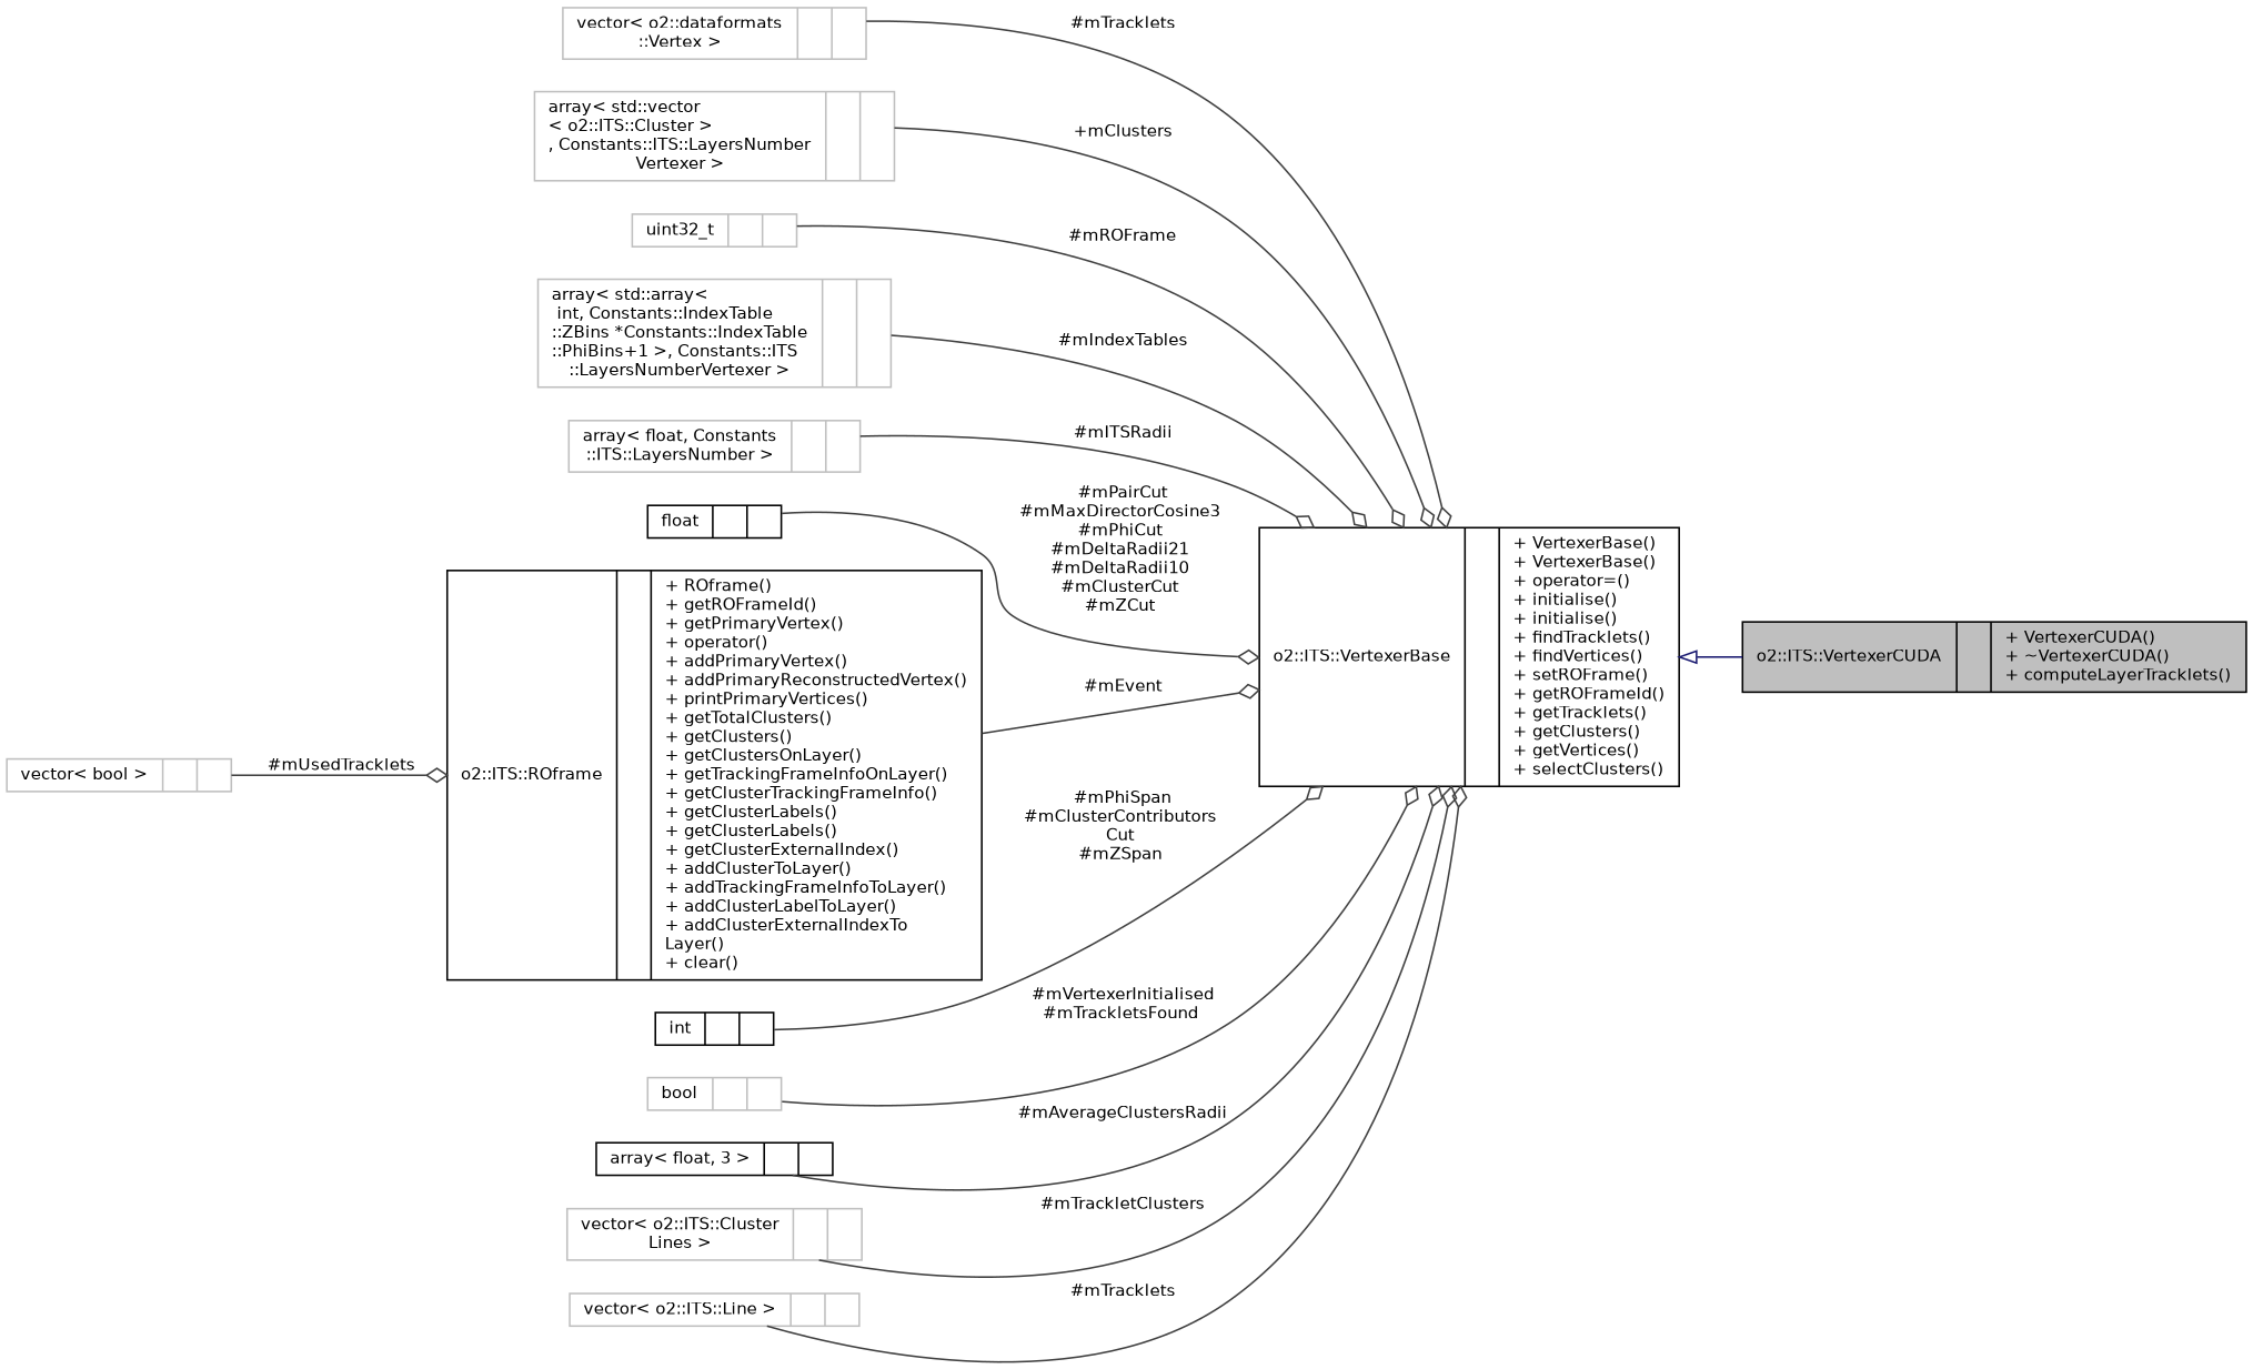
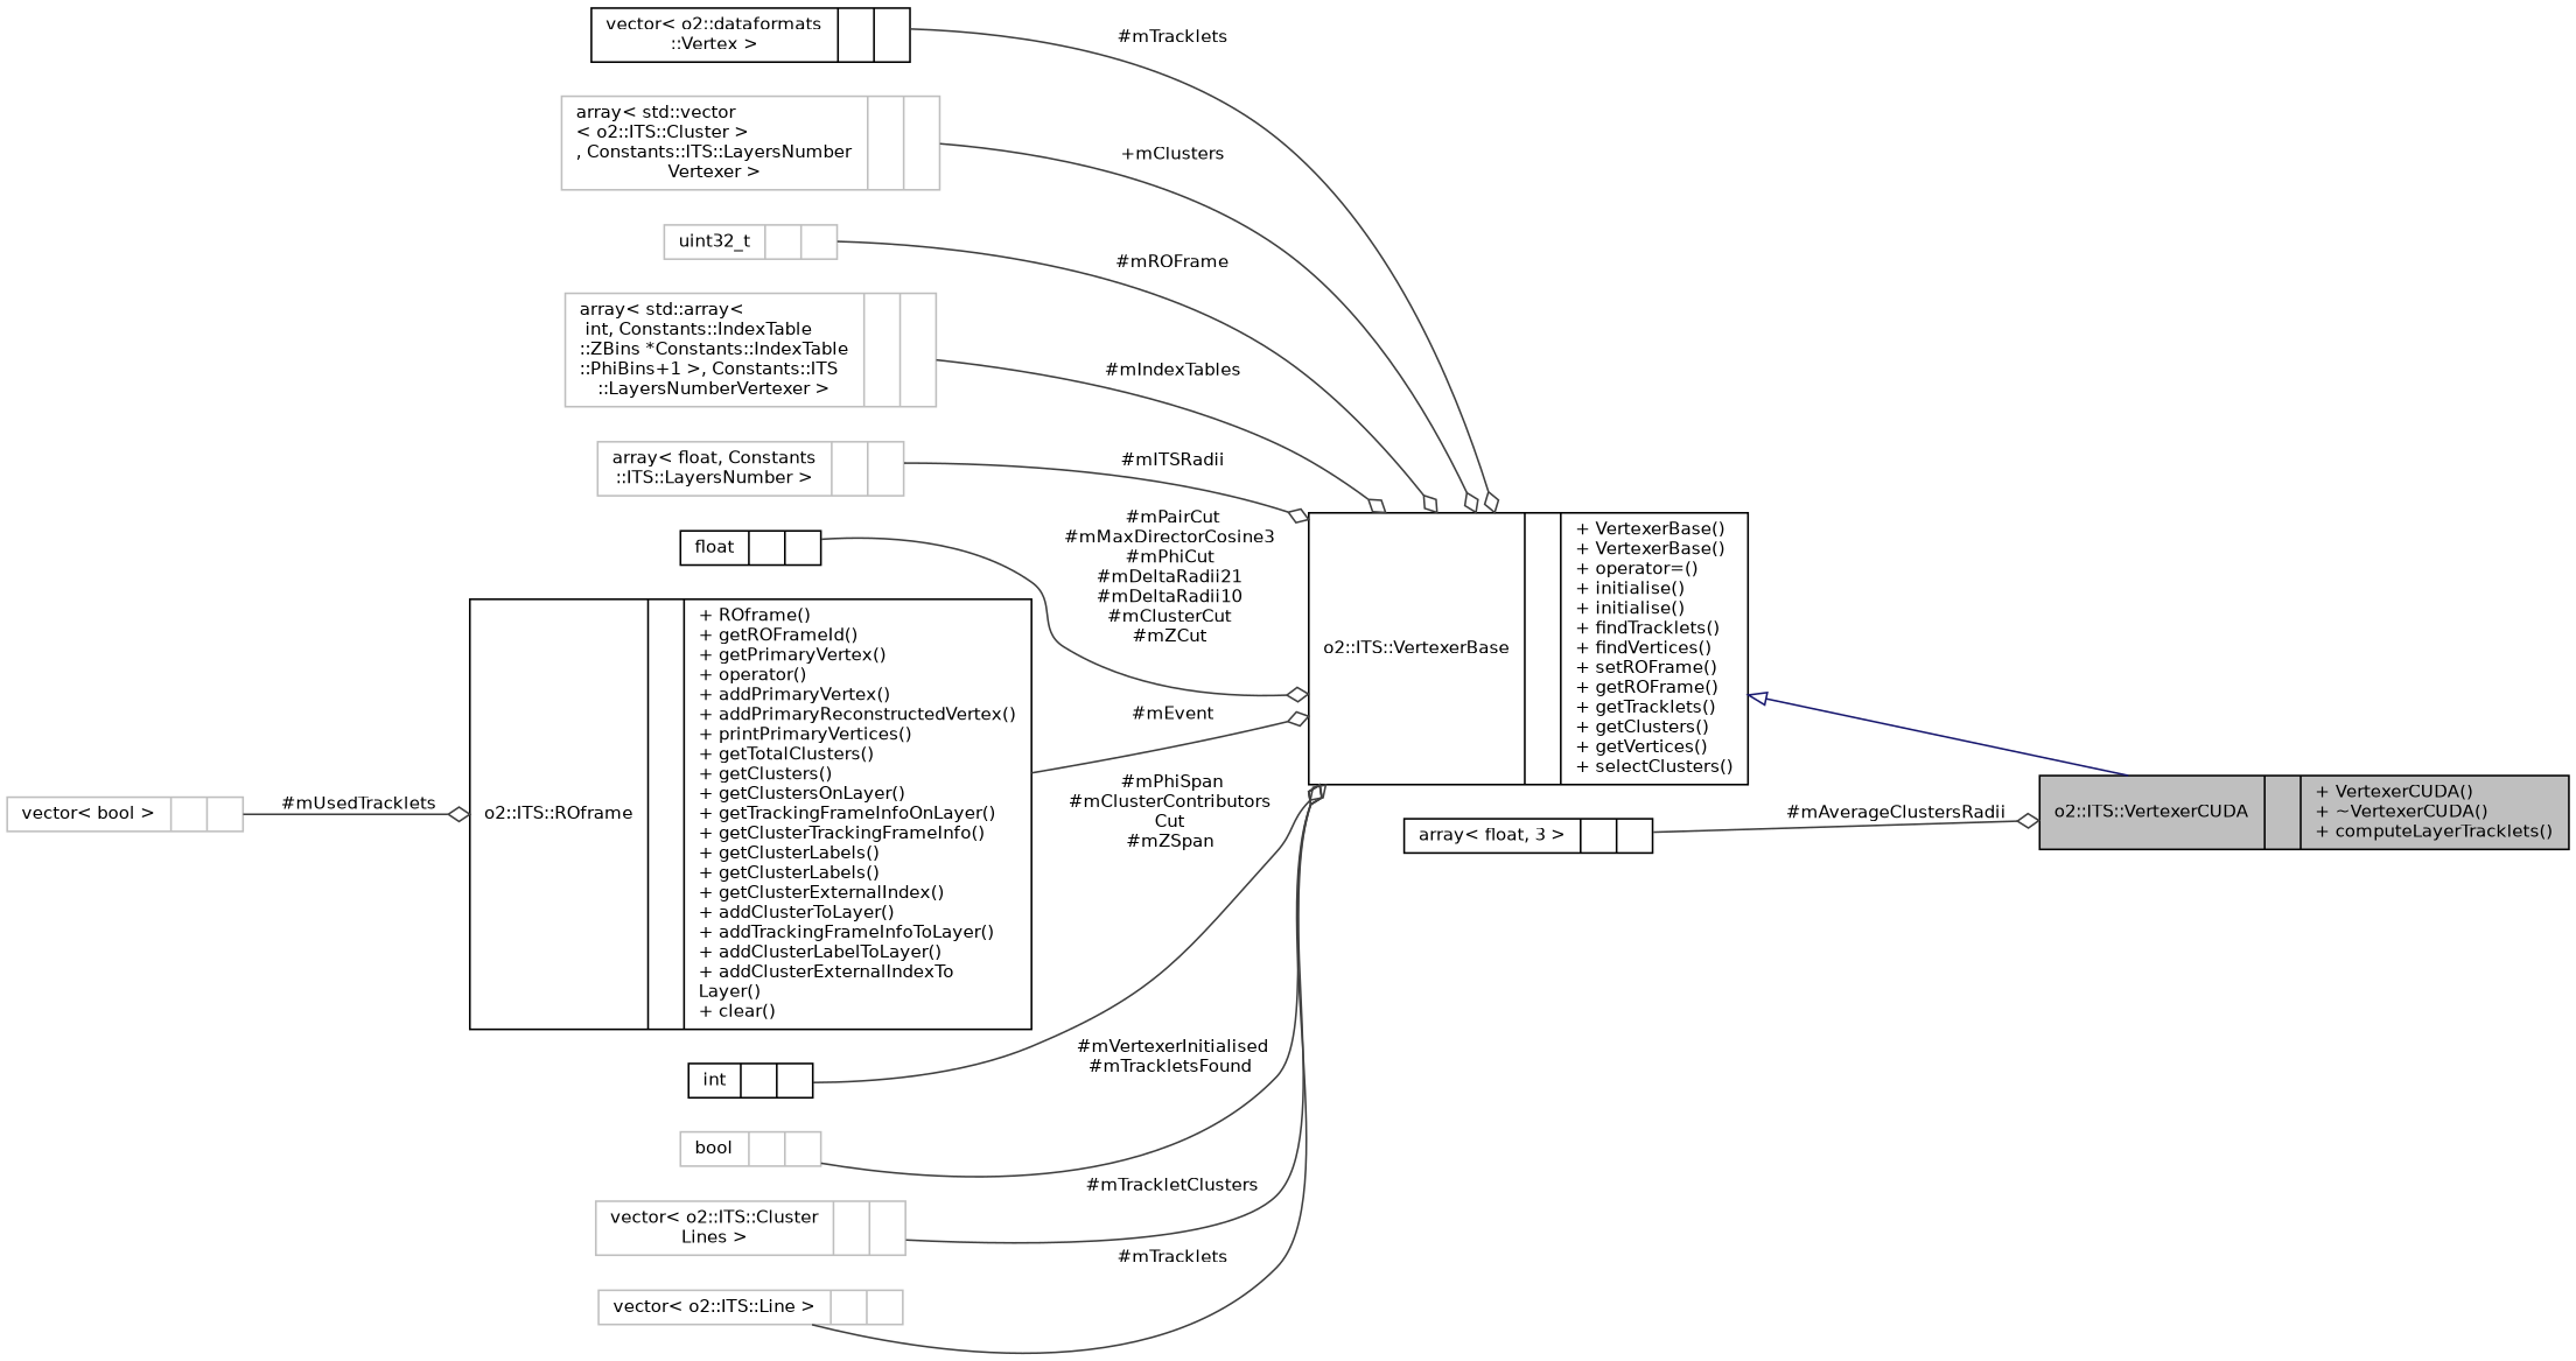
  digraph {
    rankdir=LR
    node [color=grey75 fontname=Helvetica fontsize=10 shape=record]
    edge [color=grey25 fontname=Helvetica fontsize=10 labelfontname=Helvetica labelfontsize=10 style=solid arrowhead=odiamond]
    n1 [color=black fillcolor=grey75 fontcolor=black height=0.2 label="{o2::ITS::VertexerCUDA\n||+ VertexerCUDA()\l+ ~VertexerCUDA()\l+ computeLayerTracklets()\l}" style=filled width=0.4]
-   n2 [color=black height=0.2 label="{o2::ITS::VertexerBase\n||+ VertexerBase()\l+ VertexerBase()\l+ operator=()\l+ initialise()\l+ initialise()\l+ findTracklets()\l+ findVertices()\l+ setROFrame()\l+ getROFrameId()\l+ getTracklets()\l+ getClusters()\l+ getVertices()\l+ selectClusters()\l}" width=0.4]
-   n3 [height=0.2 label="{vector\< o2::dataformats\l::Vertex \>\n||}" width=0.4]
+   n2 [color=black height=0.2 label="{o2::ITS::VertexerBase\n||+ VertexerBase()\l+ VertexerBase()\l+ operator=()\l+ initialise()\l+ initialise()\l+ findTracklets()\l+ findVertices()\l+ setROFrame()\l+ getROFrame()\l+ getTracklets()\l+ getClusters()\l+ getVertices()\l+ selectClusters()\l}" width=0.4]
+   n3 [color=black height=0.2 label="{vector\< o2::dataformats\l::Vertex \>\n||}" width=0.4]
    n4 [height=0.2 label="{array\< std::vector\l\< o2::ITS::Cluster \>\l, Constants::ITS::LayersNumber\lVertexer \>\n||}" width=0.4]
    n5 [height=0.2 label="{uint32_t\n||}" width=0.4]
    n6 [height=0.2 label="{array\< std::array\<\l int, Constants::IndexTable\l::ZBins *Constants::IndexTable\l::PhiBins+1 \>, Constants::ITS\l::LayersNumberVertexer \>\n||}" width=0.4]
    n7 [height=0.2 label="{array\< float, Constants\l::ITS::LayersNumber \>\n||}" width=0.4]
    n8 [color=black height=0.2 label="{float\n||}" width=0.4]
    n9 [color=black height=0.2 label="{o2::ITS::ROframe\n||+ ROframe()\l+ getROFrameId()\l+ getPrimaryVertex()\l+ operator()\l+ addPrimaryVertex()\l+ addPrimaryReconstructedVertex()\l+ printPrimaryVertices()\l+ getTotalClusters()\l+ getClusters()\l+ getClustersOnLayer()\l+ getTrackingFrameInfoOnLayer()\l+ getClusterTrackingFrameInfo()\l+ getClusterLabels()\l+ getClusterLabels()\l+ getClusterExternalIndex()\l+ addClusterToLayer()\l+ addTrackingFrameInfoToLayer()\l+ addClusterLabelToLayer()\l+ addClusterExternalIndexTo\lLayer()\l+ clear()\l}" width=0.4]
    n10 [color=black height=0.2 label="{int\n||}" width=0.4]
    n11 [height=0.2 label="{bool\n||}" width=0.4]
    n12 [color=black height=0.2 label="{array\< float, 3 \>\n||}" width=0.4]
    n13 [height=0.2 label="{vector\< bool \>\n||}" width=0.4]
    n14 [height=0.2 label="{vector\< o2::ITS::Cluster\lLines \>\n||}" width=0.4]
    n15 [height=0.2 label="{vector\< o2::ITS::Line \>\n||}" width=0.4]
    n2 -> n1 [arrowtail=onormal color=midnightblue dir=back arrowhead=""]
    n3 -> n2 [label=" #mTracklets"]
    n4 -> n2 [label=" +mClusters"]
    n5 -> n2 [label=" #mROFrame"]
    n6 -> n2 [label=" #mIndexTables"]
    n7 -> n2 [label=" #mITSRadii"]
    n8 -> n2 [label=" #mPairCut\n#mMaxDirectorCosine3\n#mPhiCut\n#mDeltaRadii21\n#mDeltaRadii10\n#mClusterCut\n#mZCut"]
    n9 -> n2 [label=" #mEvent"]
    n10 -> n2 [label=" #mPhiSpan\n#mClusterContributors\lCut\n#mZSpan"]
    n11 -> n2 [label=" #mVertexerInitialised\n#mTrackletsFound"]
-   n12 -> n2 [label=" #mAverageClustersRadii"]
+   n12 -> n1 [label=" #mAverageClustersRadii"]
    n13 -> n9 [label=" #mUsedTracklets"]
    n14 -> n2 [label=" #mTrackletClusters"]
    n15 -> n2 [label=" #mTracklets"]
  }
